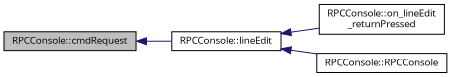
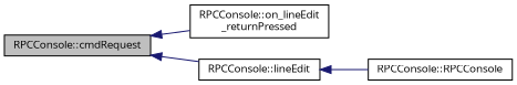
  digraph {
    fontname="Open Sans"
    rankdir=LR
    node [color=black fillcolor=white fontname="Open Sans" fontsize=10 shape=record style=filled]
    edge [color=midnightblue dir=back fontname="Open Sans" fontsize=10 labelfontname=Helvetica labelfontsize=10 style=solid]
    n1 [fillcolor=grey75 fontcolor=black height=0.2 label="RPCConsole::cmdRequest" width=0.4]
    n2 [height=0.2 label="RPCConsole::on_lineEdit\l_returnPressed" width=0.4]
    n3 [height=0.2 label="RPCConsole::lineEdit" width=0.4]
    n4 [height=0.2 label="RPCConsole::RPCConsole" width=0.4]
-   n3 -> n2
+   n1 -> n2
    n1 -> n3
    n3 -> n4
  }
